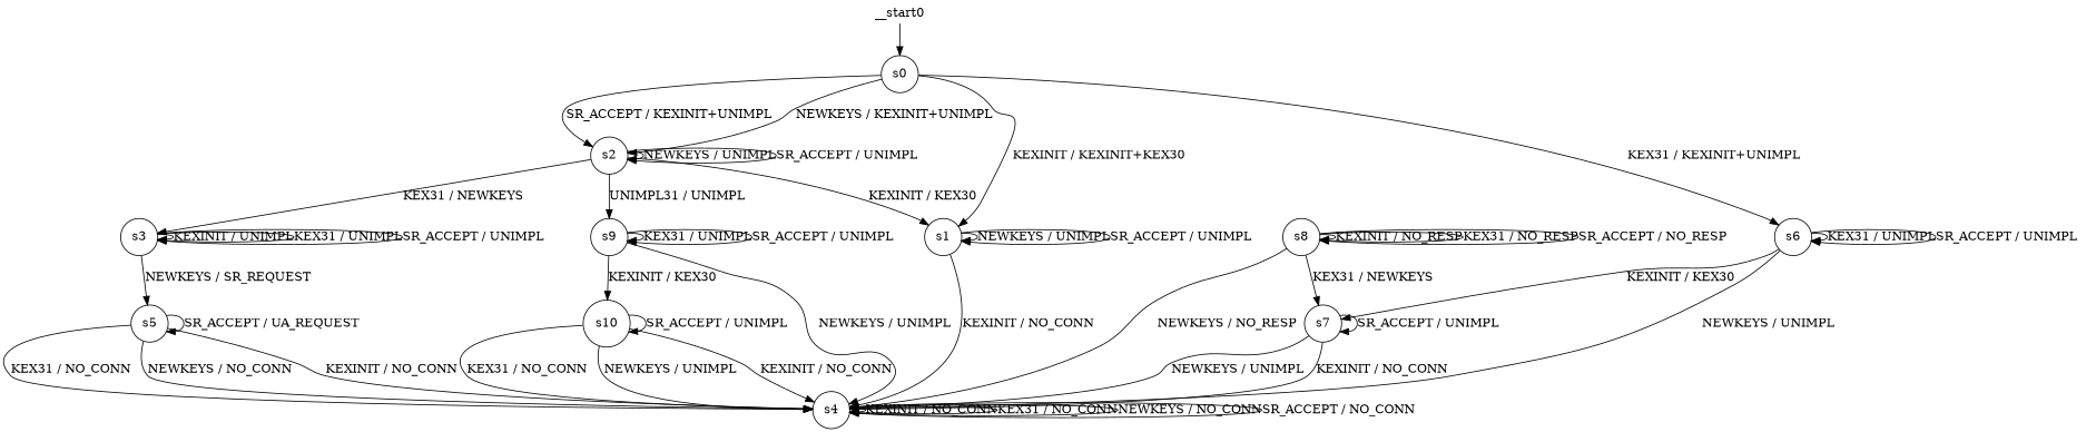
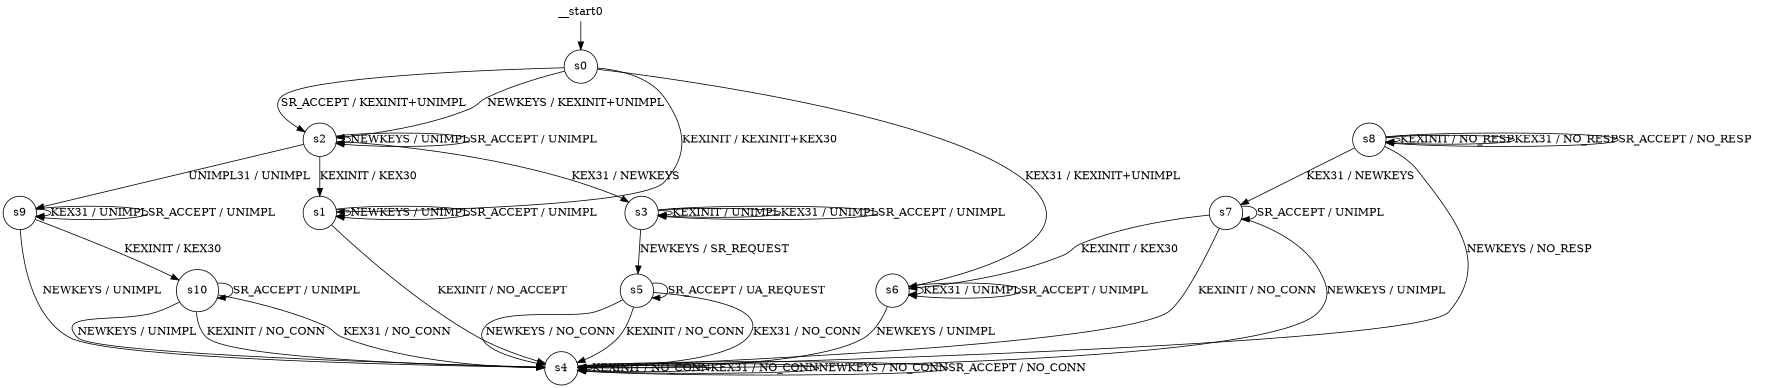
  digraph {
    node [shape=circle]
    n1 [label=s0]
    n2 [label=s1]
    n3 [label=s2]
    n4 [label=s6]
    n5 [label=s4]
    n6 [label=s3]
    n7 [label=s9]
    n8 [label=s7]
    n9 [label=s5]
    n10 [label=s10]
    n11 [label=s8]
    __start0 [height=0 shape=none width=0]
    n1 -> n2 [label="KEXINIT / KEXINIT+KEX30"]
    n1 -> n3 [label="NEWKEYS / KEXINIT+UNIMPL"]
    n1 -> n3 [label="SR_ACCEPT / KEXINIT+UNIMPL"]
    n1 -> n4 [label="KEX31 / KEXINIT+UNIMPL"]
    n2 -> n2 [label="NEWKEYS / UNIMPL"]
    n2 -> n2 [label="SR_ACCEPT / UNIMPL"]
-   n2 -> n5 [label="KEXINIT / NO_CONN"]
+   n2 -> n5 [label="KEXINIT / NO_ACCEPT"]
    n3 -> n2 [label="KEXINIT / KEX30"]
    n3 -> n3 [label="NEWKEYS / UNIMPL"]
    n3 -> n3 [label="SR_ACCEPT / UNIMPL"]
    n3 -> n6 [label="KEX31 / NEWKEYS"]
    n3 -> n7 [label="UNIMPL31 / UNIMPL"]
    n4 -> n4 [label="KEX31 / UNIMPL"]
    n4 -> n4 [label="SR_ACCEPT / UNIMPL"]
    n4 -> n5 [label="NEWKEYS / UNIMPL"]
-   n4 -> n8 [label="KEXINIT / KEX30"]
+   n8 -> n4 [label="KEXINIT / KEX30"]
    n5 -> n5 [label="KEXINIT / NO_CONN"]
    n5 -> n5 [label="KEX31 / NO_CONN"]
    n5 -> n5 [label="NEWKEYS / NO_CONN"]
    n5 -> n5 [label="SR_ACCEPT / NO_CONN"]
    n6 -> n6 [label="KEXINIT / UNIMPL"]
    n6 -> n6 [label="KEX31 / UNIMPL"]
    n6 -> n6 [label="SR_ACCEPT / UNIMPL"]
    n6 -> n9 [label="NEWKEYS / SR_REQUEST"]
    n7 -> n5 [label="NEWKEYS / UNIMPL"]
    n7 -> n7 [label="KEX31 / UNIMPL"]
    n7 -> n7 [label="SR_ACCEPT / UNIMPL"]
    n7 -> n10 [label="KEXINIT / KEX30"]
    n8 -> n5 [label="KEXINIT / NO_CONN"]
    n8 -> n5 [label="NEWKEYS / UNIMPL"]
    n8 -> n8 [label="SR_ACCEPT / UNIMPL"]
    n9 -> n5 [label="KEXINIT / NO_CONN"]
    n9 -> n5 [label="KEX31 / NO_CONN"]
    n9 -> n5 [label="NEWKEYS / NO_CONN"]
    n9 -> n9 [label="SR_ACCEPT / UA_REQUEST"]
    n10 -> n5 [label="KEXINIT / NO_CONN"]
    n10 -> n5 [label="KEX31 / NO_CONN"]
    n10 -> n5 [label="NEWKEYS / UNIMPL"]
    n10 -> n10 [label="SR_ACCEPT / UNIMPL"]
    n11 -> n5 [label="NEWKEYS / NO_RESP"]
    n11 -> n8 [label="KEX31 / NEWKEYS"]
    n11 -> n11 [label="KEXINIT / NO_RESP"]
    n11 -> n11 [label="KEX31 / NO_RESP"]
    n11 -> n11 [label="SR_ACCEPT / NO_RESP"]
    __start0 -> n1
  }
